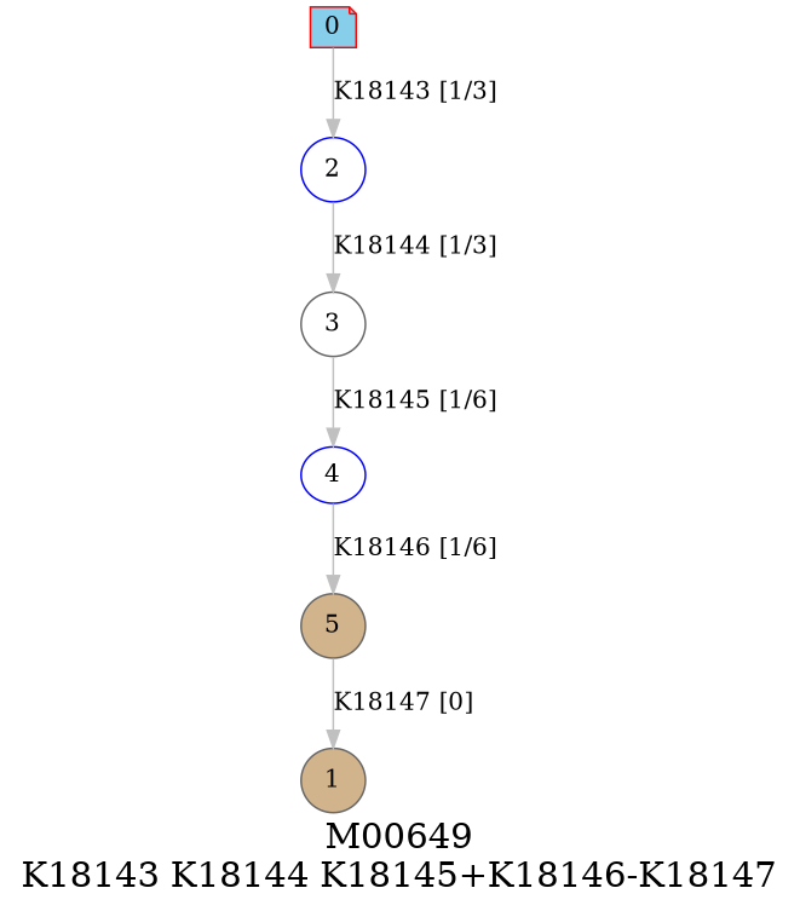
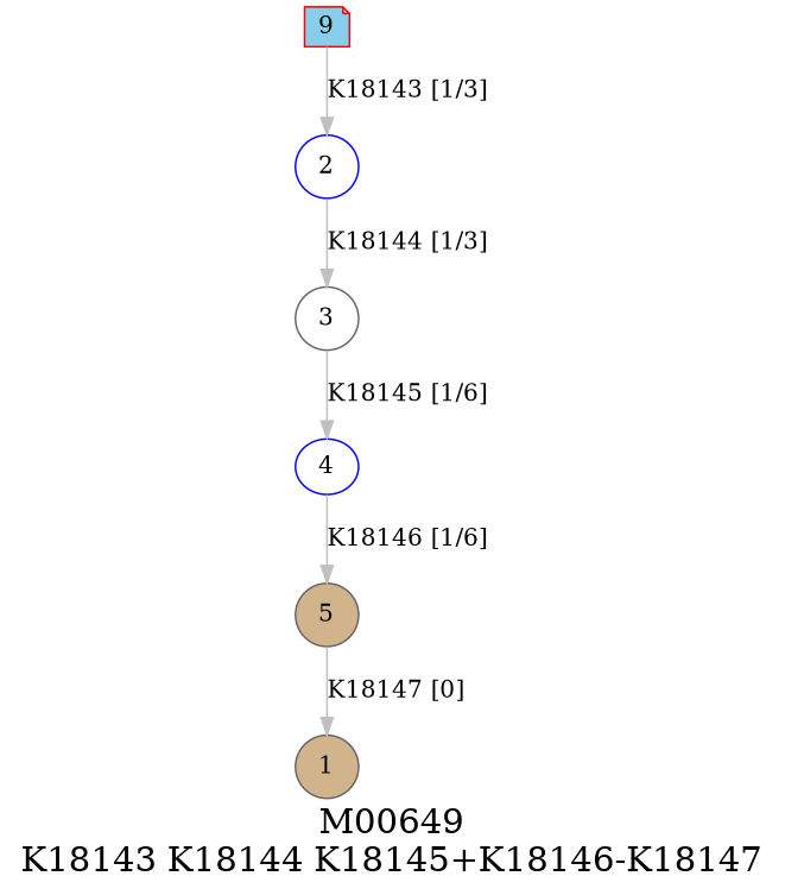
  digraph {
    fontsize=20
    label="M00649\nK18143 K18144 K18145+K18146-K18147"
    node [color=gray40 fillcolor=white shape=circle style=filled]
    edge [color=grey]
-   0 [color=red fillcolor=skyblue height=.3 shape=note width=.3]
+   0 [color=red fillcolor=skyblue height=.3 shape=note width=.3 label=9]
    1 [fillcolor=tan height=.3 width=.3]
    2 [color=blue height=.3 width=.3]
    3 [height=.3 width=.3]
    4 [color=blue height=.3 shape=ellipse width=.3]
    5 [fillcolor=tan height=.3 width=.3]
    subgraph sub_1 {
      0
      1
      2
      3
      4
      5
    }
    0 -> 2 [label="K18143 [1/3]"]
    2 -> 3 [label="K18144 [1/3]"]
    3 -> 4 [label="K18145 [1/6]"]
    4 -> 5 [label="K18146 [1/6]"]
    5 -> 1 [label="K18147 [0]"]
  }
